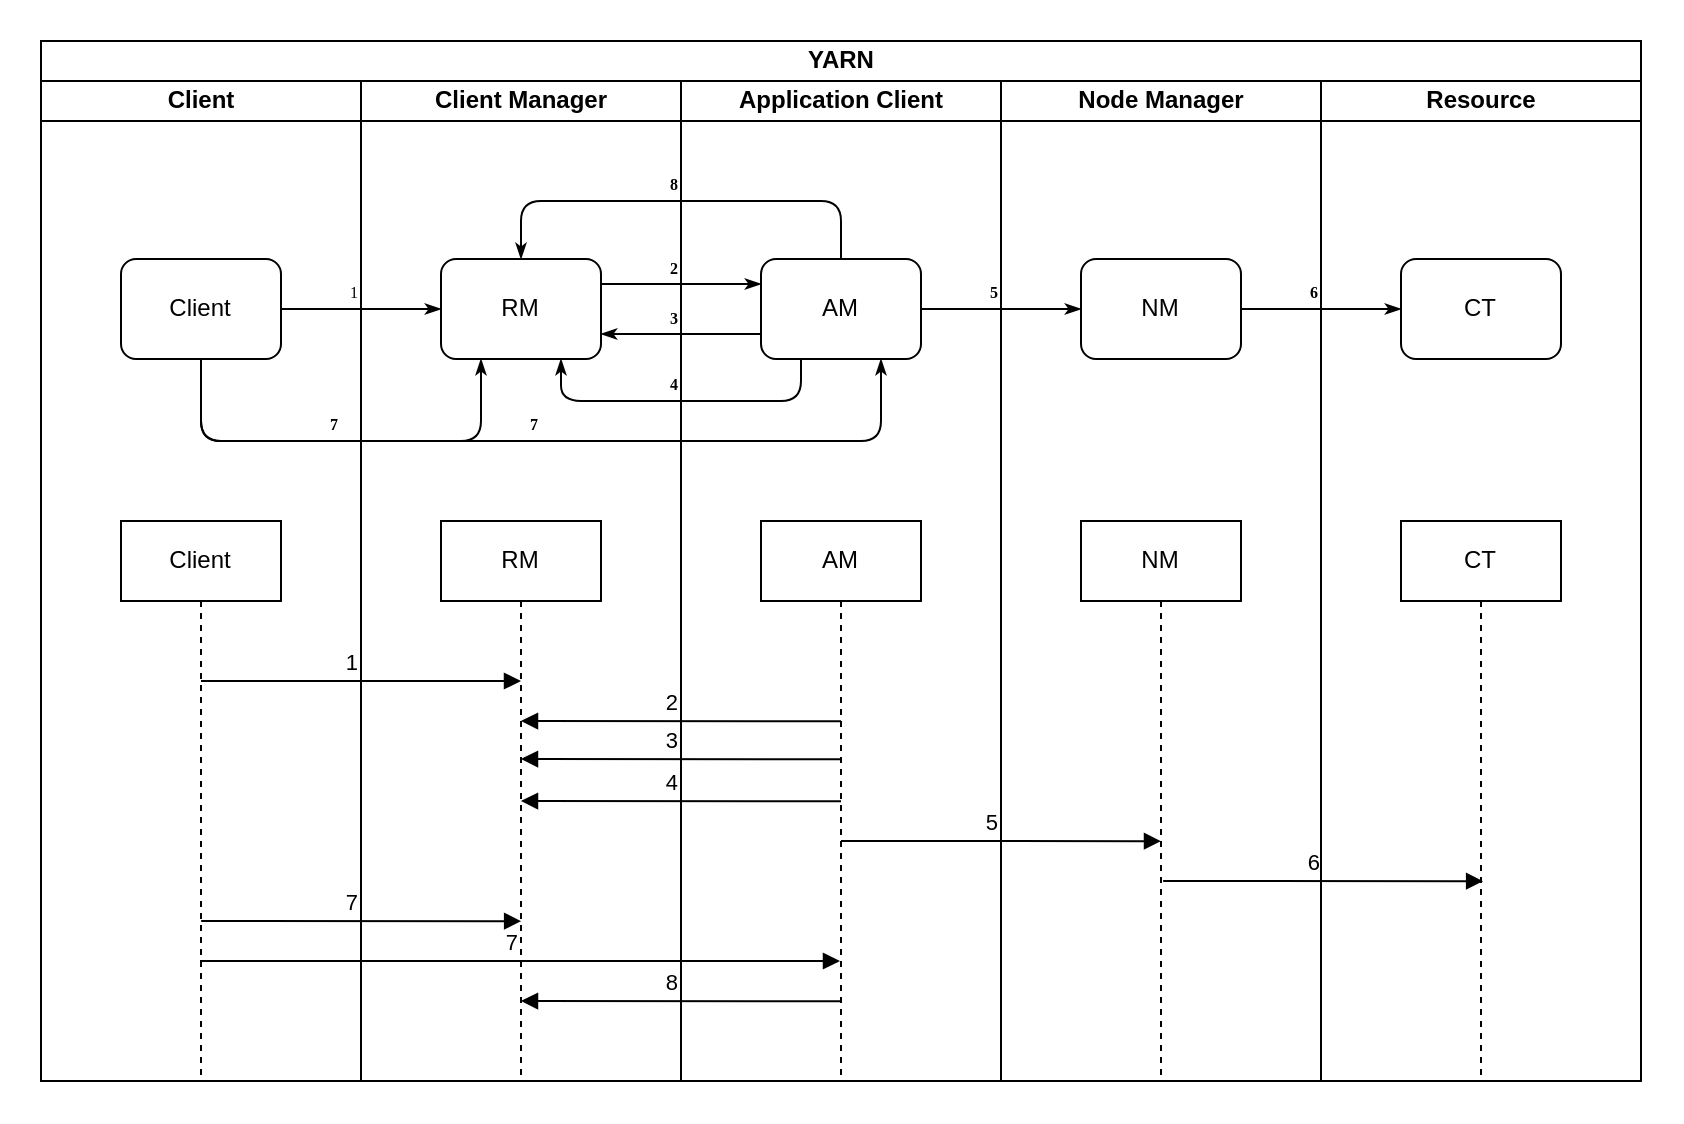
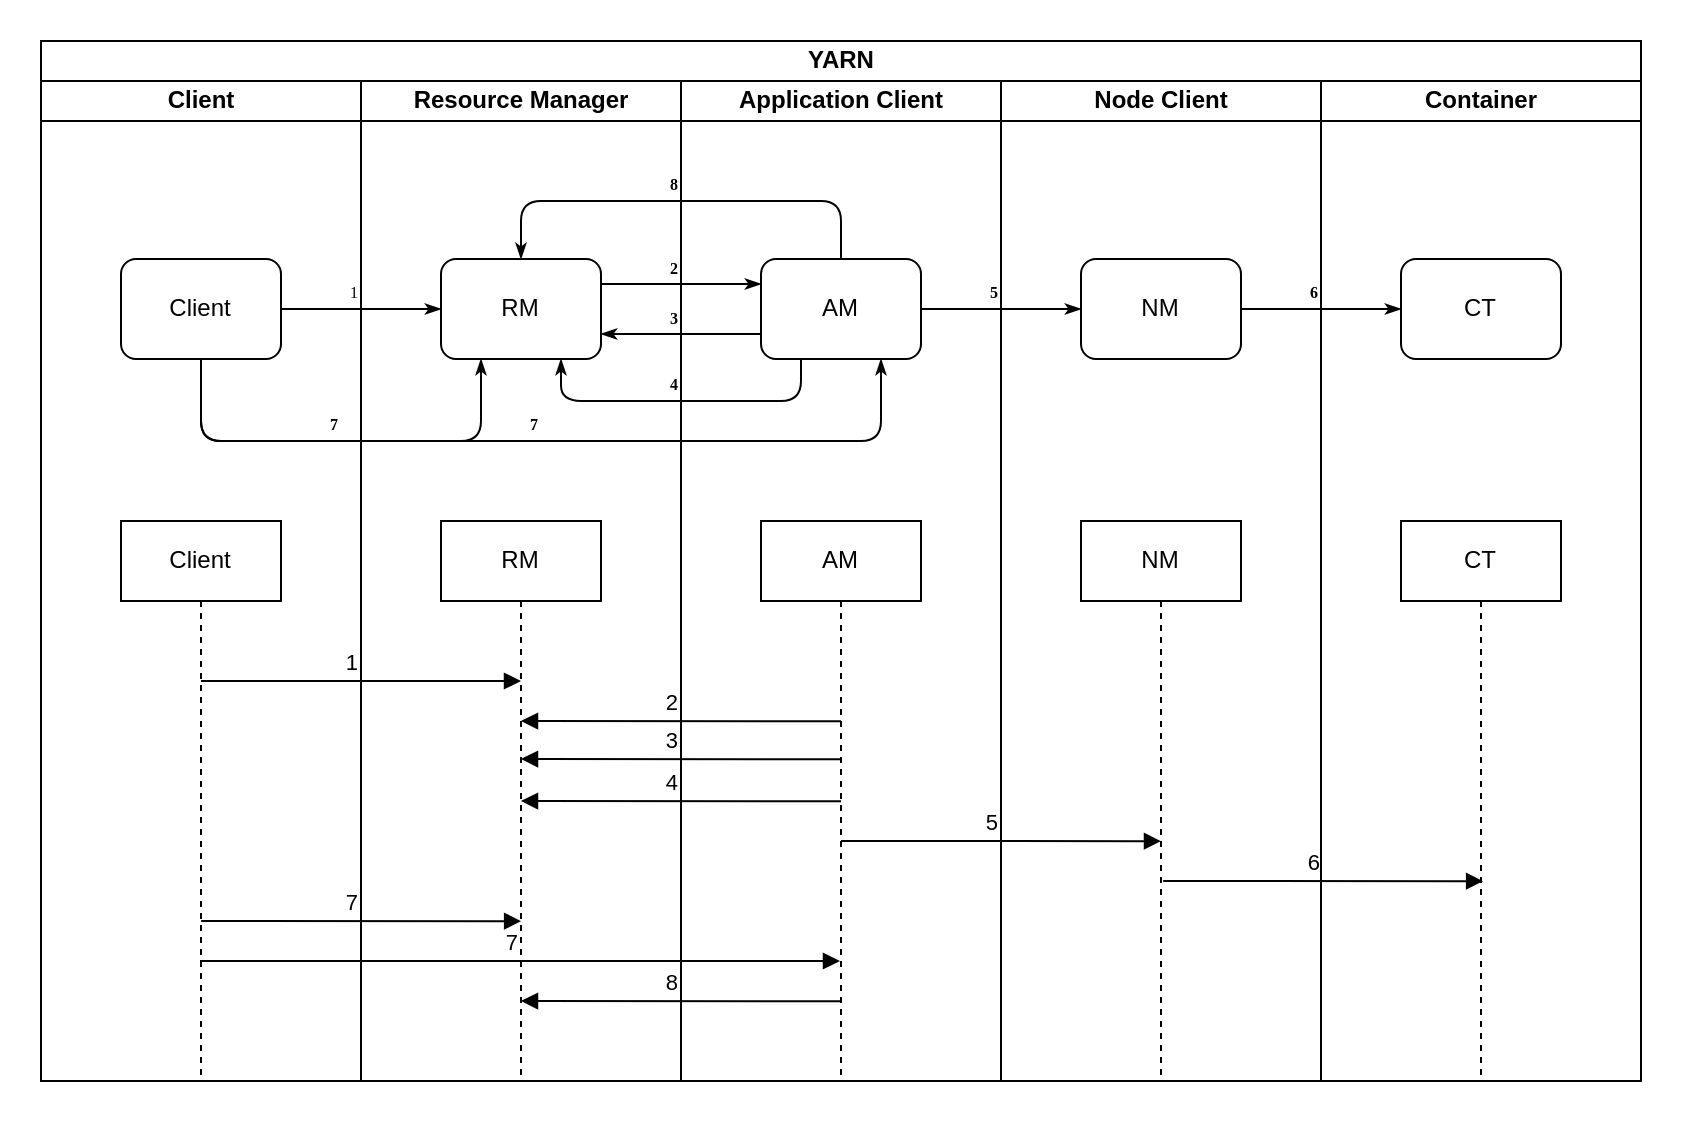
  <mxCell id="0" />
  <mxCell id="1" parent="0" />
  <mxCell id="2" value="YARN" style="swimlane;html=1;childLayout=stackLayout;startSize=20;rounded=0;shadow=0;labelBackgroundColor=none;strokeColor=#000000;strokeWidth=1;fillColor=#ffffff;fontFamily=Helvetica;fontSize=12;fontColor=#000000;align=center;" parent="1" vertex="1"><mxGeometry x="20" y="20" width="800" height="520" as="geometry" /></mxCell>
  <mxCell id="3" value="Client" style="swimlane;html=1;startSize=20;" parent="2" vertex="1"><mxGeometry y="20" width="160" height="500" as="geometry" /></mxCell>
  <mxCell id="4" value="Client" style="rounded=1;whiteSpace=wrap;html=1;shadow=0;labelBackgroundColor=none;strokeColor=#000000;strokeWidth=1;fillColor=none;fontFamily=Helvetica;fontSize=12;fontColor=#000000;align=center;" parent="3" vertex="1"><mxGeometry x="40" y="89" width="80" height="50" as="geometry" /></mxCell>
  <mxCell id="5" value="Client" style="shape=umlLifeline;perimeter=lifelinePerimeter;whiteSpace=wrap;html=1;container=1;collapsible=0;recursiveResize=0;outlineConnect=0;" vertex="1" parent="3"><mxGeometry x="40" y="220" width="80" height="280" as="geometry" /></mxCell>
  <mxCell id="6" value="1" style="html=1;verticalAlign=bottom;endArrow=block;labelPosition=left;verticalLabelPosition=top;align=right;" edge="1" parent="5"><mxGeometry width="80" relative="1" as="geometry"><mxPoint x="40" y="80" as="sourcePoint" /><mxPoint x="200" y="80" as="targetPoint" /></mxGeometry></mxCell>
  <mxCell id="7" value="7" style="html=1;verticalAlign=bottom;endArrow=block;entryX=0.5;entryY=0.267;entryDx=0;entryDy=0;entryPerimeter=0;labelPosition=left;verticalLabelPosition=top;align=right;" edge="1" parent="3"><mxGeometry width="80" relative="1" as="geometry"><mxPoint x="80.067" y="420" as="sourcePoint" /><mxPoint x="240.067" y="420.1" as="targetPoint" /></mxGeometry></mxCell>
  <mxCell id="8" value="1" style="edgeStyle=orthogonalEdgeStyle;rounded=1;html=1;labelBackgroundColor=none;startArrow=none;startFill=0;startSize=5;endArrow=classicThin;endFill=1;endSize=5;jettySize=auto;orthogonalLoop=1;strokeColor=#000000;strokeWidth=1;fontFamily=Verdana;fontSize=8;fontColor=#000000;verticalAlign=bottom;labelPosition=left;verticalLabelPosition=top;align=right;exitX=1;exitY=0.5;exitDx=0;exitDy=0;entryX=0;entryY=0.5;entryDx=0;entryDy=0;" parent="2" source="4" target="13" edge="1"><mxGeometry relative="1" as="geometry"><mxPoint x="120" y="128" as="sourcePoint" /><mxPoint x="200" y="128" as="targetPoint" /></mxGeometry></mxCell>
  <mxCell id="9" value="6" style="edgeStyle=orthogonalEdgeStyle;rounded=1;html=1;labelBackgroundColor=none;startArrow=none;startFill=0;startSize=5;endArrow=classicThin;endFill=1;endSize=5;jettySize=auto;orthogonalLoop=1;strokeColor=#000000;strokeWidth=1;fontFamily=Verdana;fontSize=8;fontColor=#000000;entryX=0;entryY=0.5;entryDx=0;entryDy=0;exitX=1;exitY=0.5;exitDx=0;exitDy=0;labelPosition=left;verticalLabelPosition=top;align=right;verticalAlign=bottom;fontStyle=1" parent="2" source="22" target="26" edge="1"><mxGeometry relative="1" as="geometry"><mxPoint x="600" y="129" as="sourcePoint" /><mxPoint x="680" y="129" as="targetPoint" /></mxGeometry></mxCell>
  <mxCell id="10" value="5" style="edgeStyle=orthogonalEdgeStyle;rounded=1;html=1;labelBackgroundColor=none;startArrow=none;startFill=0;startSize=5;endArrow=classicThin;endFill=1;endSize=5;jettySize=auto;orthogonalLoop=1;strokeColor=#000000;strokeWidth=1;fontFamily=Verdana;fontSize=8;fontColor=#000000;exitX=1;exitY=0.5;exitDx=0;exitDy=0;entryX=0;entryY=0.5;entryDx=0;entryDy=0;fontStyle=1;labelPosition=left;verticalLabelPosition=top;align=right;verticalAlign=bottom;" parent="2" source="17" target="22" edge="1"><mxGeometry relative="1" as="geometry"><mxPoint x="440" y="129" as="sourcePoint" /><mxPoint x="520" y="129" as="targetPoint" /></mxGeometry></mxCell>
  <mxCell id="11" value="7" style="edgeStyle=orthogonalEdgeStyle;rounded=1;html=1;labelBackgroundColor=none;startArrow=none;startFill=0;startSize=5;endArrow=classicThin;endFill=1;endSize=5;jettySize=auto;orthogonalLoop=1;strokeColor=#000000;strokeWidth=1;fontFamily=Verdana;fontSize=8;fontColor=#000000;exitX=0.5;exitY=1;exitDx=0;exitDy=0;entryX=0.75;entryY=1;entryDx=0;entryDy=0;fontStyle=1;labelPosition=left;verticalLabelPosition=top;align=right;verticalAlign=bottom;" parent="2" target="17" edge="1" source="4"><mxGeometry relative="1" as="geometry"><mxPoint x="80" y="160" as="sourcePoint" /><mxPoint x="400" y="161" as="targetPoint" /><Array as="points"><mxPoint x="80" y="200" /><mxPoint x="420" y="200" /><mxPoint x="420" y="159" /></Array></mxGeometry></mxCell>
- <mxCell id="12" value="Client Manager" style="swimlane;html=1;startSize=20;" parent="2" vertex="1"><mxGeometry x="160" y="20" width="160" height="500" as="geometry" /></mxCell>
+ <mxCell id="12" value="Resource Manager" style="swimlane;html=1;startSize=20;" parent="2" vertex="1"><mxGeometry x="160" y="20" width="160" height="500" as="geometry" /></mxCell>
  <mxCell id="13" value="RM" style="rounded=1;whiteSpace=wrap;html=1;shadow=0;labelBackgroundColor=none;strokeColor=#000000;strokeWidth=1;fillColor=none;fontFamily=Helvetica;fontSize=12;fontColor=#000000;align=center;" parent="12" vertex="1"><mxGeometry x="40" y="89" width="80" height="50" as="geometry" /></mxCell>
  <mxCell id="14" value="RM" style="shape=umlLifeline;perimeter=lifelinePerimeter;whiteSpace=wrap;html=1;container=1;collapsible=0;recursiveResize=0;outlineConnect=0;" vertex="1" parent="12"><mxGeometry x="40" y="220" width="80" height="280" as="geometry" /></mxCell>
  <mxCell id="15" value="8" style="html=1;verticalAlign=bottom;endArrow=block;entryX=0.5;entryY=0.267;entryDx=0;entryDy=0;entryPerimeter=0;labelPosition=left;verticalLabelPosition=top;align=right;" edge="1" parent="12"><mxGeometry width="80" relative="1" as="geometry"><mxPoint x="240" y="460.1" as="sourcePoint" /><mxPoint x="80" y="460" as="targetPoint" /></mxGeometry></mxCell>
  <mxCell id="16" value="Application Client" style="swimlane;html=1;startSize=20;" parent="2" vertex="1"><mxGeometry x="320" y="20" width="160" height="500" as="geometry" /></mxCell>
  <mxCell id="17" value="AM" style="rounded=1;whiteSpace=wrap;html=1;shadow=0;labelBackgroundColor=none;strokeColor=#000000;strokeWidth=1;fillColor=none;fontFamily=Helvetica;fontSize=12;fontColor=#000000;align=center;" parent="16" vertex="1"><mxGeometry x="40" y="89" width="80" height="50" as="geometry" /></mxCell>
  <mxCell id="18" value="AM" style="shape=umlLifeline;perimeter=lifelinePerimeter;whiteSpace=wrap;html=1;container=1;collapsible=0;recursiveResize=0;outlineConnect=0;" vertex="1" parent="16"><mxGeometry x="40" y="220" width="80" height="280" as="geometry" /></mxCell>
  <mxCell id="19" value="2" style="html=1;verticalAlign=bottom;endArrow=block;entryX=0.5;entryY=0.267;entryDx=0;entryDy=0;entryPerimeter=0;labelPosition=left;verticalLabelPosition=top;align=right;" edge="1" parent="16"><mxGeometry width="80" relative="1" as="geometry"><mxPoint x="80" y="320.1" as="sourcePoint" /><mxPoint x="-80" y="320" as="targetPoint" /></mxGeometry></mxCell>
  <mxCell id="20" value="3" style="html=1;verticalAlign=bottom;endArrow=block;entryX=0.5;entryY=0.267;entryDx=0;entryDy=0;entryPerimeter=0;labelPosition=left;verticalLabelPosition=top;align=right;" edge="1" parent="16"><mxGeometry width="80" relative="1" as="geometry"><mxPoint x="80" y="339.1" as="sourcePoint" /><mxPoint x="-80" y="339" as="targetPoint" /></mxGeometry></mxCell>
- <mxCell id="21" value="Node Manager" style="swimlane;html=1;startSize=20;" parent="2" vertex="1"><mxGeometry x="480" y="20" width="160" height="500" as="geometry" /></mxCell>
+ <mxCell id="21" value="Node Client" style="swimlane;html=1;startSize=20;" parent="2" vertex="1"><mxGeometry x="480" y="20" width="160" height="500" as="geometry" /></mxCell>
  <mxCell id="22" value="NM" style="rounded=1;whiteSpace=wrap;html=1;shadow=0;labelBackgroundColor=none;strokeColor=#000000;strokeWidth=1;fillColor=none;fontFamily=Helvetica;fontSize=12;fontColor=#000000;align=center;" parent="21" vertex="1"><mxGeometry x="40" y="89" width="80" height="50" as="geometry" /></mxCell>
  <mxCell id="23" value="NM" style="shape=umlLifeline;perimeter=lifelinePerimeter;whiteSpace=wrap;html=1;container=1;collapsible=0;recursiveResize=0;outlineConnect=0;" vertex="1" parent="21"><mxGeometry x="40" y="220" width="80" height="280" as="geometry" /></mxCell>
  <mxCell id="24" value="5" style="html=1;verticalAlign=bottom;endArrow=block;entryX=0.5;entryY=0.267;entryDx=0;entryDy=0;entryPerimeter=0;labelPosition=left;verticalLabelPosition=top;align=right;" edge="1" parent="21"><mxGeometry width="80" relative="1" as="geometry"><mxPoint x="-80" y="380" as="sourcePoint" /><mxPoint x="80" y="380.1" as="targetPoint" /></mxGeometry></mxCell>
- <mxCell id="25" value="Resource" style="swimlane;html=1;startSize=20;" parent="2" vertex="1"><mxGeometry x="640" y="20" width="160" height="500" as="geometry" /></mxCell>
+ <mxCell id="25" value="Container" style="swimlane;html=1;startSize=20;" parent="2" vertex="1"><mxGeometry x="640" y="20" width="160" height="500" as="geometry" /></mxCell>
  <mxCell id="26" value="CT" style="rounded=1;whiteSpace=wrap;html=1;shadow=0;labelBackgroundColor=none;strokeColor=#000000;strokeWidth=1;fillColor=none;fontFamily=Helvetica;fontSize=12;fontColor=#000000;align=center;" parent="25" vertex="1"><mxGeometry x="40" y="89" width="80" height="50" as="geometry" /></mxCell>
  <mxCell id="27" value="CT" style="shape=umlLifeline;perimeter=lifelinePerimeter;whiteSpace=wrap;html=1;container=1;collapsible=0;recursiveResize=0;outlineConnect=0;" vertex="1" parent="25"><mxGeometry x="40" y="220" width="80" height="280" as="geometry" /></mxCell>
  <mxCell id="28" value="6" style="html=1;verticalAlign=bottom;endArrow=block;entryX=0.5;entryY=0.267;entryDx=0;entryDy=0;entryPerimeter=0;labelPosition=left;verticalLabelPosition=top;align=right;" edge="1" parent="25"><mxGeometry width="80" relative="1" as="geometry"><mxPoint x="-78.933" y="400" as="sourcePoint" /><mxPoint x="81.067" y="400.1" as="targetPoint" /></mxGeometry></mxCell>
  <mxCell id="29" value="2" style="edgeStyle=orthogonalEdgeStyle;rounded=1;html=1;labelBackgroundColor=none;startArrow=none;startFill=0;startSize=5;endArrow=classicThin;endFill=1;endSize=5;jettySize=auto;orthogonalLoop=1;strokeColor=#000000;strokeWidth=1;fontFamily=Verdana;fontSize=8;fontColor=#000000;verticalAlign=bottom;entryX=0;entryY=0.25;entryDx=0;entryDy=0;fontStyle=1;labelPosition=left;verticalLabelPosition=top;align=right;exitX=1;exitY=0.25;exitDx=0;exitDy=0;" parent="2" source="13" target="17" edge="1"><mxGeometry relative="1" as="geometry"><mxPoint x="280" y="114" as="sourcePoint" /><mxPoint x="360" y="114" as="targetPoint" /><Array as="points"><mxPoint x="300" y="121" /><mxPoint x="300" y="121" /></Array></mxGeometry></mxCell>
  <mxCell id="30" value="3" style="edgeStyle=orthogonalEdgeStyle;rounded=1;html=1;labelBackgroundColor=none;startArrow=none;startFill=0;startSize=5;endArrow=classicThin;endFill=1;endSize=5;jettySize=auto;orthogonalLoop=1;strokeColor=#000000;strokeWidth=1;fontFamily=Verdana;fontSize=8;fontColor=#000000;exitX=0;exitY=0.75;exitDx=0;exitDy=0;entryX=1;entryY=0.75;entryDx=0;entryDy=0;fontStyle=1;labelPosition=left;verticalLabelPosition=top;align=right;verticalAlign=bottom;" parent="2" source="17" target="13" edge="1"><mxGeometry relative="1" as="geometry"><mxPoint x="360" y="144" as="sourcePoint" /><mxPoint x="280" y="143" as="targetPoint" /><Array as="points"><mxPoint x="360" y="146" /><mxPoint x="360" y="146" /></Array></mxGeometry></mxCell>
  <mxCell id="31" value="4" style="edgeStyle=orthogonalEdgeStyle;rounded=1;html=1;labelBackgroundColor=none;startArrow=none;startFill=0;startSize=5;endArrow=classicThin;endFill=1;endSize=5;jettySize=auto;orthogonalLoop=1;strokeColor=#000000;strokeWidth=1;fontFamily=Verdana;fontSize=8;fontColor=#000000;exitX=0.25;exitY=1;exitDx=0;exitDy=0;entryX=0.75;entryY=1;entryDx=0;entryDy=0;fontStyle=1;labelPosition=left;verticalLabelPosition=top;align=right;verticalAlign=bottom;" parent="2" source="17" target="13" edge="1"><mxGeometry relative="1" as="geometry"><mxPoint x="380" y="159" as="sourcePoint" /><mxPoint x="260" y="158" as="targetPoint" /><Array as="points"><mxPoint x="380" y="180" /><mxPoint x="260" y="180" /></Array></mxGeometry></mxCell>
  <mxCell id="32" value="7" style="edgeStyle=orthogonalEdgeStyle;rounded=1;html=1;labelBackgroundColor=none;startArrow=none;startFill=0;startSize=5;endArrow=classicThin;endFill=1;endSize=5;jettySize=auto;orthogonalLoop=1;strokeColor=#000000;strokeWidth=1;fontFamily=Verdana;fontSize=8;fontColor=#000000;exitX=0.5;exitY=1;exitDx=0;exitDy=0;labelPosition=left;verticalLabelPosition=top;align=right;verticalAlign=bottom;fontStyle=1;entryX=0.25;entryY=1;entryDx=0;entryDy=0;" parent="2" source="4" target="13" edge="1"><mxGeometry relative="1" as="geometry"><mxPoint x="80" y="158" as="sourcePoint" /><mxPoint x="220" y="158" as="targetPoint" /><Array as="points"><mxPoint x="80" y="200" /><mxPoint x="220" y="200" /></Array></mxGeometry></mxCell>
  <mxCell id="33" value="8" style="edgeStyle=orthogonalEdgeStyle;rounded=1;html=1;labelBackgroundColor=none;startArrow=none;startFill=0;startSize=5;endArrow=classicThin;endFill=1;endSize=5;jettySize=auto;orthogonalLoop=1;strokeColor=#000000;strokeWidth=1;fontFamily=Verdana;fontSize=8;fontColor=#000000;exitX=0.5;exitY=0;exitDx=0;exitDy=0;fontStyle=1;labelPosition=left;verticalLabelPosition=top;align=right;verticalAlign=bottom;entryX=0.5;entryY=0;entryDx=0;entryDy=0;" parent="2" edge="1" target="13" source="17"><mxGeometry relative="1" as="geometry"><mxPoint x="400" y="99" as="sourcePoint" /><mxPoint x="240" y="98" as="targetPoint" /><Array as="points"><mxPoint x="400" y="80" /><mxPoint x="240" y="80" /></Array></mxGeometry></mxCell>
  <mxCell id="34" value="7" style="html=1;verticalAlign=bottom;endArrow=block;labelPosition=left;verticalLabelPosition=top;align=right;" edge="1" parent="2" source="5" target="18"><mxGeometry width="80" relative="1" as="geometry"><mxPoint x="80.067" y="440" as="sourcePoint" /><mxPoint x="240.067" y="440.1" as="targetPoint" /><Array as="points"><mxPoint x="330" y="460" /></Array></mxGeometry></mxCell>
  <mxCell id="35" value="4" style="html=1;verticalAlign=bottom;endArrow=block;entryX=0.5;entryY=0.267;entryDx=0;entryDy=0;entryPerimeter=0;labelPosition=left;verticalLabelPosition=top;align=right;" edge="1" parent="1"><mxGeometry width="80" relative="1" as="geometry"><mxPoint x="420" y="400.1" as="sourcePoint" /><mxPoint x="260" y="400" as="targetPoint" /></mxGeometry></mxCell>
